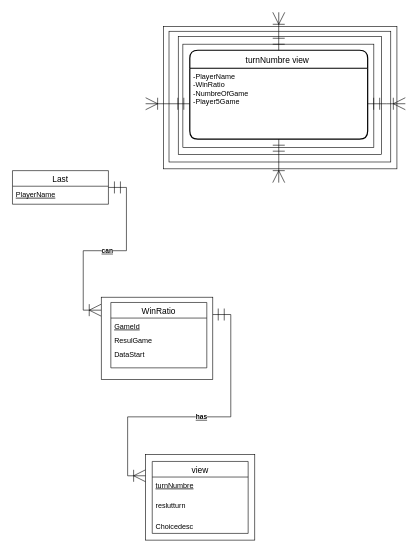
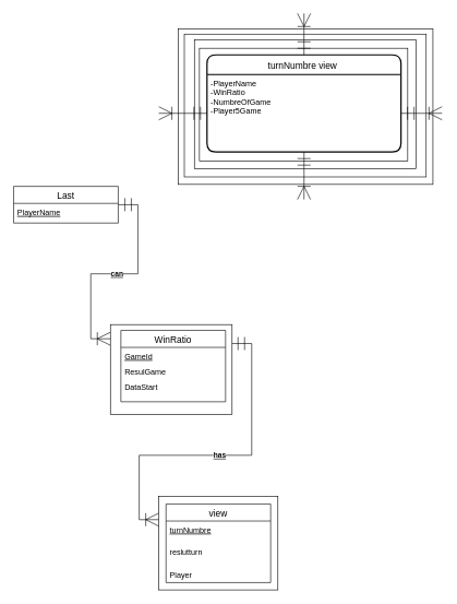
  <mxCell id="0" />
  <mxCell id="1" parent="0" />
  <mxCell id="2" value="Last" style="swimlane;fontStyle=0;childLayout=stackLayout;horizontal=1;startSize=26;horizontalStack=0;resizeParent=1;resizeParentMax=0;resizeLast=0;collapsible=1;marginBottom=0;align=center;fontSize=14;" vertex="1" parent="1"><mxGeometry x="20" y="284" width="160" height="56" as="geometry" /></mxCell>
  <mxCell id="3" value="PlayerName" style="text;strokeColor=none;fillColor=none;spacingLeft=4;spacingRight=4;overflow=hidden;rotatable=0;points=[[0,0.5],[1,0.5]];portConstraint=eastwest;fontSize=12;fontStyle=4" vertex="1" parent="2"><mxGeometry y="26" width="160" height="30" as="geometry" /></mxCell>
  <mxCell id="4" value="can" style="edgeStyle=orthogonalEdgeStyle;rounded=0;orthogonalLoop=1;jettySize=auto;html=1;entryX=0;entryY=0.158;entryDx=0;entryDy=0;endArrow=ERoneToMany;endFill=0;startArrow=ERmandOne;startFill=0;endSize=18;startSize=18;exitX=1;exitY=0.5;exitDx=0;exitDy=0;entryPerimeter=0;fontStyle=5" edge="1" parent="1" source="2" target="7"><mxGeometry relative="1" as="geometry"><mxPoint x="358" y="356" as="sourcePoint" /></mxGeometry></mxCell>
  <mxCell id="5" value="has" style="edgeStyle=orthogonalEdgeStyle;rounded=0;orthogonalLoop=1;jettySize=auto;html=1;startArrow=ERmandOne;startFill=0;startSize=18;endArrow=ERoneToMany;endFill=0;endSize=18;exitX=0.995;exitY=0.211;exitDx=0;exitDy=0;entryX=0;entryY=0.25;entryDx=0;entryDy=0;exitPerimeter=0;fontStyle=5" edge="1" parent="1" source="7" target="26"><mxGeometry relative="1" as="geometry"><mxPoint x="839" y="398.01" as="targetPoint" /></mxGeometry></mxCell>
  <mxCell id="6" value="" style="group" vertex="1" connectable="0" parent="1"><mxGeometry x="168" y="495" width="186" height="137" as="geometry" /></mxCell>
  <mxCell id="7" value="" style="whiteSpace=wrap;html=1;align=center;" vertex="1" parent="6"><mxGeometry width="186" height="137" as="geometry" /></mxCell>
  <mxCell id="8" value="WinRatio" style="swimlane;fontStyle=0;childLayout=stackLayout;horizontal=1;startSize=26;horizontalStack=0;resizeParent=1;resizeParentMax=0;resizeLast=0;collapsible=1;marginBottom=0;align=center;fontSize=14;" vertex="1" parent="6"><mxGeometry x="16" y="8.813" width="160" height="109.0" as="geometry" /></mxCell>
  <mxCell id="9" value="GameId" style="text;strokeColor=none;fillColor=none;spacingLeft=4;spacingRight=4;overflow=hidden;rotatable=0;points=[[0,0.5],[1,0.5]];portConstraint=eastwest;fontSize=12;fontStyle=4" vertex="1" parent="8"><mxGeometry y="26" width="160" height="24.035" as="geometry" /></mxCell>
  <mxCell id="10" value="ResulGame" style="text;strokeColor=none;fillColor=none;spacingLeft=4;spacingRight=4;overflow=hidden;rotatable=0;points=[[0,0.5],[1,0.5]];portConstraint=eastwest;fontSize=12;" vertex="1" parent="8"><mxGeometry y="50.035" width="160" height="24.035" as="geometry" /></mxCell>
  <mxCell id="11" value="DataStart" style="text;strokeColor=none;fillColor=none;spacingLeft=4;spacingRight=4;overflow=hidden;rotatable=0;points=[[0,0.5],[1,0.5]];portConstraint=eastwest;fontSize=12;" vertex="1" parent="8"><mxGeometry y="74.07" width="160" height="34.93" as="geometry" /></mxCell>
  <mxCell id="12" value="" style="group" vertex="1" connectable="0" parent="1"><mxGeometry x="242" y="20" width="433" height="284" as="geometry" /></mxCell>
  <mxCell id="13" value="" style="group" vertex="1" connectable="0" parent="12"><mxGeometry x="30" y="24" width="389" height="237" as="geometry" /></mxCell>
  <mxCell id="14" value="" style="whiteSpace=wrap;html=1;align=center;" vertex="1" parent="13"><mxGeometry width="389" height="237" as="geometry" /></mxCell>
  <mxCell id="15" value="" style="whiteSpace=wrap;html=1;align=center;" vertex="1" parent="13"><mxGeometry x="8.987" y="7.604" width="369.743" height="217.989" as="geometry" /></mxCell>
  <mxCell id="16" value="" style="whiteSpace=wrap;html=1;align=center;" vertex="1" parent="13"><mxGeometry x="24.393" y="16.476" width="338.931" height="196.444" as="geometry" /></mxCell>
  <mxCell id="17" value="" style="group" vertex="1" connectable="0" parent="13"><mxGeometry x="32.096" y="29.15" width="318.389" height="172.364" as="geometry" /></mxCell>
  <mxCell id="18" value="" style="whiteSpace=wrap;html=1;align=center;" vertex="1" parent="17"><mxGeometry width="318.389" height="172.364" as="geometry" /></mxCell>
  <mxCell id="19" value="turnNumbre view  " style="swimlane;childLayout=stackLayout;horizontal=1;startSize=30;horizontalStack=0;rounded=1;fontSize=14;fontStyle=0;strokeWidth=2;resizeParent=0;resizeLast=1;shadow=0;dashed=0;align=center;" vertex="1" parent="17"><mxGeometry x="11.554" y="10.139" width="296.564" height="148.283" as="geometry" /></mxCell>
  <mxCell id="20" value="-PlayerName&#10;-WinRatio&#10;-NumbreOfGame&#10;-Player5Game&#10;" style="align=left;strokeColor=none;fillColor=none;spacingLeft=4;fontSize=12;verticalAlign=top;resizable=0;rotatable=0;part=1;" vertex="1" parent="19"><mxGeometry y="30" width="296.564" height="118.283" as="geometry" /></mxCell>
  <mxCell id="21" style="edgeStyle=orthogonalEdgeStyle;rounded=0;orthogonalLoop=1;jettySize=auto;html=1;exitX=0.5;exitY=0;exitDx=0;exitDy=0;startArrow=ERmandOne;startFill=0;startSize=18;endArrow=ERoneToMany;endFill=0;endSize=18;" edge="1" parent="12" source="19"><mxGeometry relative="1" as="geometry"><mxPoint x="222" as="targetPoint" /></mxGeometry></mxCell>
  <mxCell id="22" style="edgeStyle=orthogonalEdgeStyle;rounded=0;orthogonalLoop=1;jettySize=auto;html=1;startArrow=ERmandOne;startFill=0;startSize=18;endArrow=ERoneToMany;endFill=0;endSize=18;" edge="1" parent="12" source="20"><mxGeometry relative="1" as="geometry"><mxPoint x="433" y="152.43" as="targetPoint" /></mxGeometry></mxCell>
  <mxCell id="23" style="edgeStyle=orthogonalEdgeStyle;rounded=0;orthogonalLoop=1;jettySize=auto;html=1;startArrow=ERmandOne;startFill=0;startSize=18;endArrow=ERoneToMany;endFill=0;endSize=18;" edge="1" parent="12" source="19"><mxGeometry relative="1" as="geometry"><mxPoint x="221.932" y="284" as="targetPoint" /></mxGeometry></mxCell>
  <mxCell id="24" style="edgeStyle=orthogonalEdgeStyle;rounded=0;orthogonalLoop=1;jettySize=auto;html=1;startArrow=ERmandOne;startFill=0;startSize=18;endArrow=ERoneToMany;endFill=0;endSize=18;" edge="1" parent="12" source="20"><mxGeometry relative="1" as="geometry"><mxPoint y="152.43" as="targetPoint" /></mxGeometry></mxCell>
  <mxCell id="25" value="" style="group" vertex="1" connectable="0" parent="1"><mxGeometry x="242" y="757" width="182" height="143" as="geometry" /></mxCell>
  <mxCell id="26" value="" style="whiteSpace=wrap;html=1;align=center;" vertex="1" parent="25"><mxGeometry width="182" height="143" as="geometry" /></mxCell>
  <mxCell id="27" value="view" style="swimlane;fontStyle=0;childLayout=stackLayout;horizontal=1;startSize=26;horizontalStack=0;resizeParent=1;resizeParentMax=0;resizeLast=0;collapsible=1;marginBottom=0;align=center;fontSize=14;" vertex="1" parent="25"><mxGeometry x="11.039" y="11.857" width="159.93" height="119.996" as="geometry" /></mxCell>
  <mxCell id="28" value="turnNumbre" style="text;strokeColor=none;fillColor=none;spacingLeft=4;spacingRight=4;overflow=hidden;rotatable=0;points=[[0,0.5],[1,0.5]];portConstraint=eastwest;fontSize=12;fontStyle=4" vertex="1" parent="27"><mxGeometry y="26" width="159.93" height="34.458" as="geometry" /></mxCell>
  <mxCell id="29" value="reslutturn" style="text;strokeColor=none;fillColor=none;spacingLeft=4;spacingRight=4;overflow=hidden;rotatable=0;points=[[0,0.5],[1,0.5]];portConstraint=eastwest;fontSize=12;" vertex="1" parent="27"><mxGeometry y="60.458" width="159.93" height="34.458" as="geometry" /></mxCell>
- <mxCell id="30" value="Choicedesc" style="text;strokeColor=none;fillColor=none;spacingLeft=4;spacingRight=4;overflow=hidden;rotatable=0;points=[[0,0.5],[1,0.5]];portConstraint=eastwest;fontSize=12;fontStyle=0" vertex="1" parent="27"><mxGeometry y="94.916" width="159.93" height="25.08" as="geometry" /></mxCell>
+ <mxCell id="30" value="Player" style="text;strokeColor=none;fillColor=none;spacingLeft=4;spacingRight=4;overflow=hidden;rotatable=0;points=[[0,0.5],[1,0.5]];portConstraint=eastwest;fontSize=12;fontStyle=0" vertex="1" parent="27"><mxGeometry y="94.916" width="159.93" height="25.08" as="geometry" /></mxCell>
